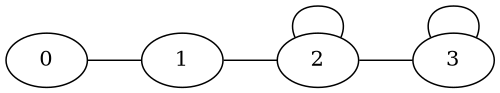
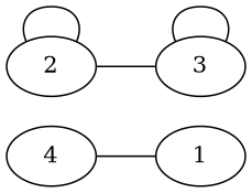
  graph {
    rankdir=LR
    node [fillcolor=white]
-   0
+   0 [label=4]
    1
    2
    3
    0 -- 1
-   1 -- 2
    2 -- 2
    2 -- 3
    3 -- 3
  }
